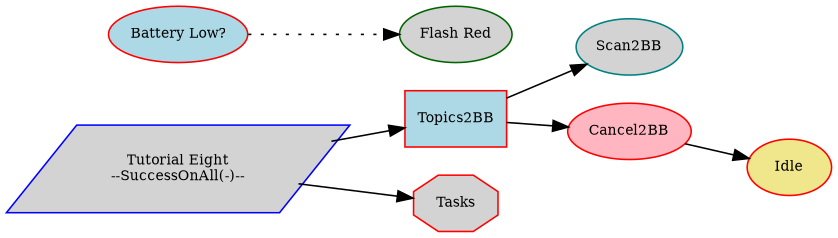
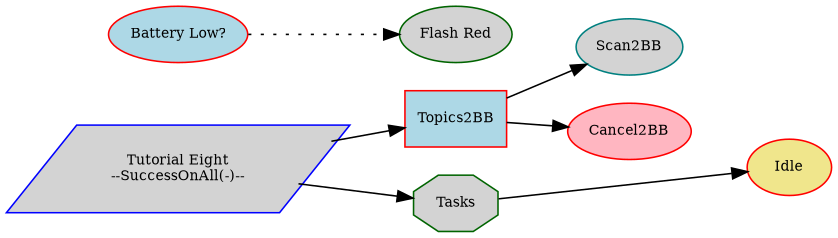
  digraph {
    fontname="times-roman"
    rankdir=LR
    node [color=red fillcolor=lightgrey fontcolor=black fontname="times-roman" fontsize=9 shape=ellipse style=filled]
    edge [fontname="times-roman" style=solid]
    n1 [color=blue label="Tutorial Eight\n--SuccessOnAll(-)--" shape=parallelogram]
    n2 [fillcolor=lightblue label=Topics2BB shape=box]
-   n3 [label=Tasks shape=octagon]
+   n3 [color=darkgreen label=Tasks shape=octagon]
    n4 [color=teal label=Scan2BB]
    n5 [fillcolor=lightpink label=Cancel2BB]
    n6 [fillcolor=khaki label=Idle]
    n7 [fillcolor=lightblue label="Battery Low?"]
    n8 [color=darkgreen label="Flash Red"]
    n1 -> n2
    n1 -> n3
    n2 -> n4
    n2 -> n5
-   n5 -> n6
+   n3 -> n6
    n7 -> n8 [style=dotted]
  }
